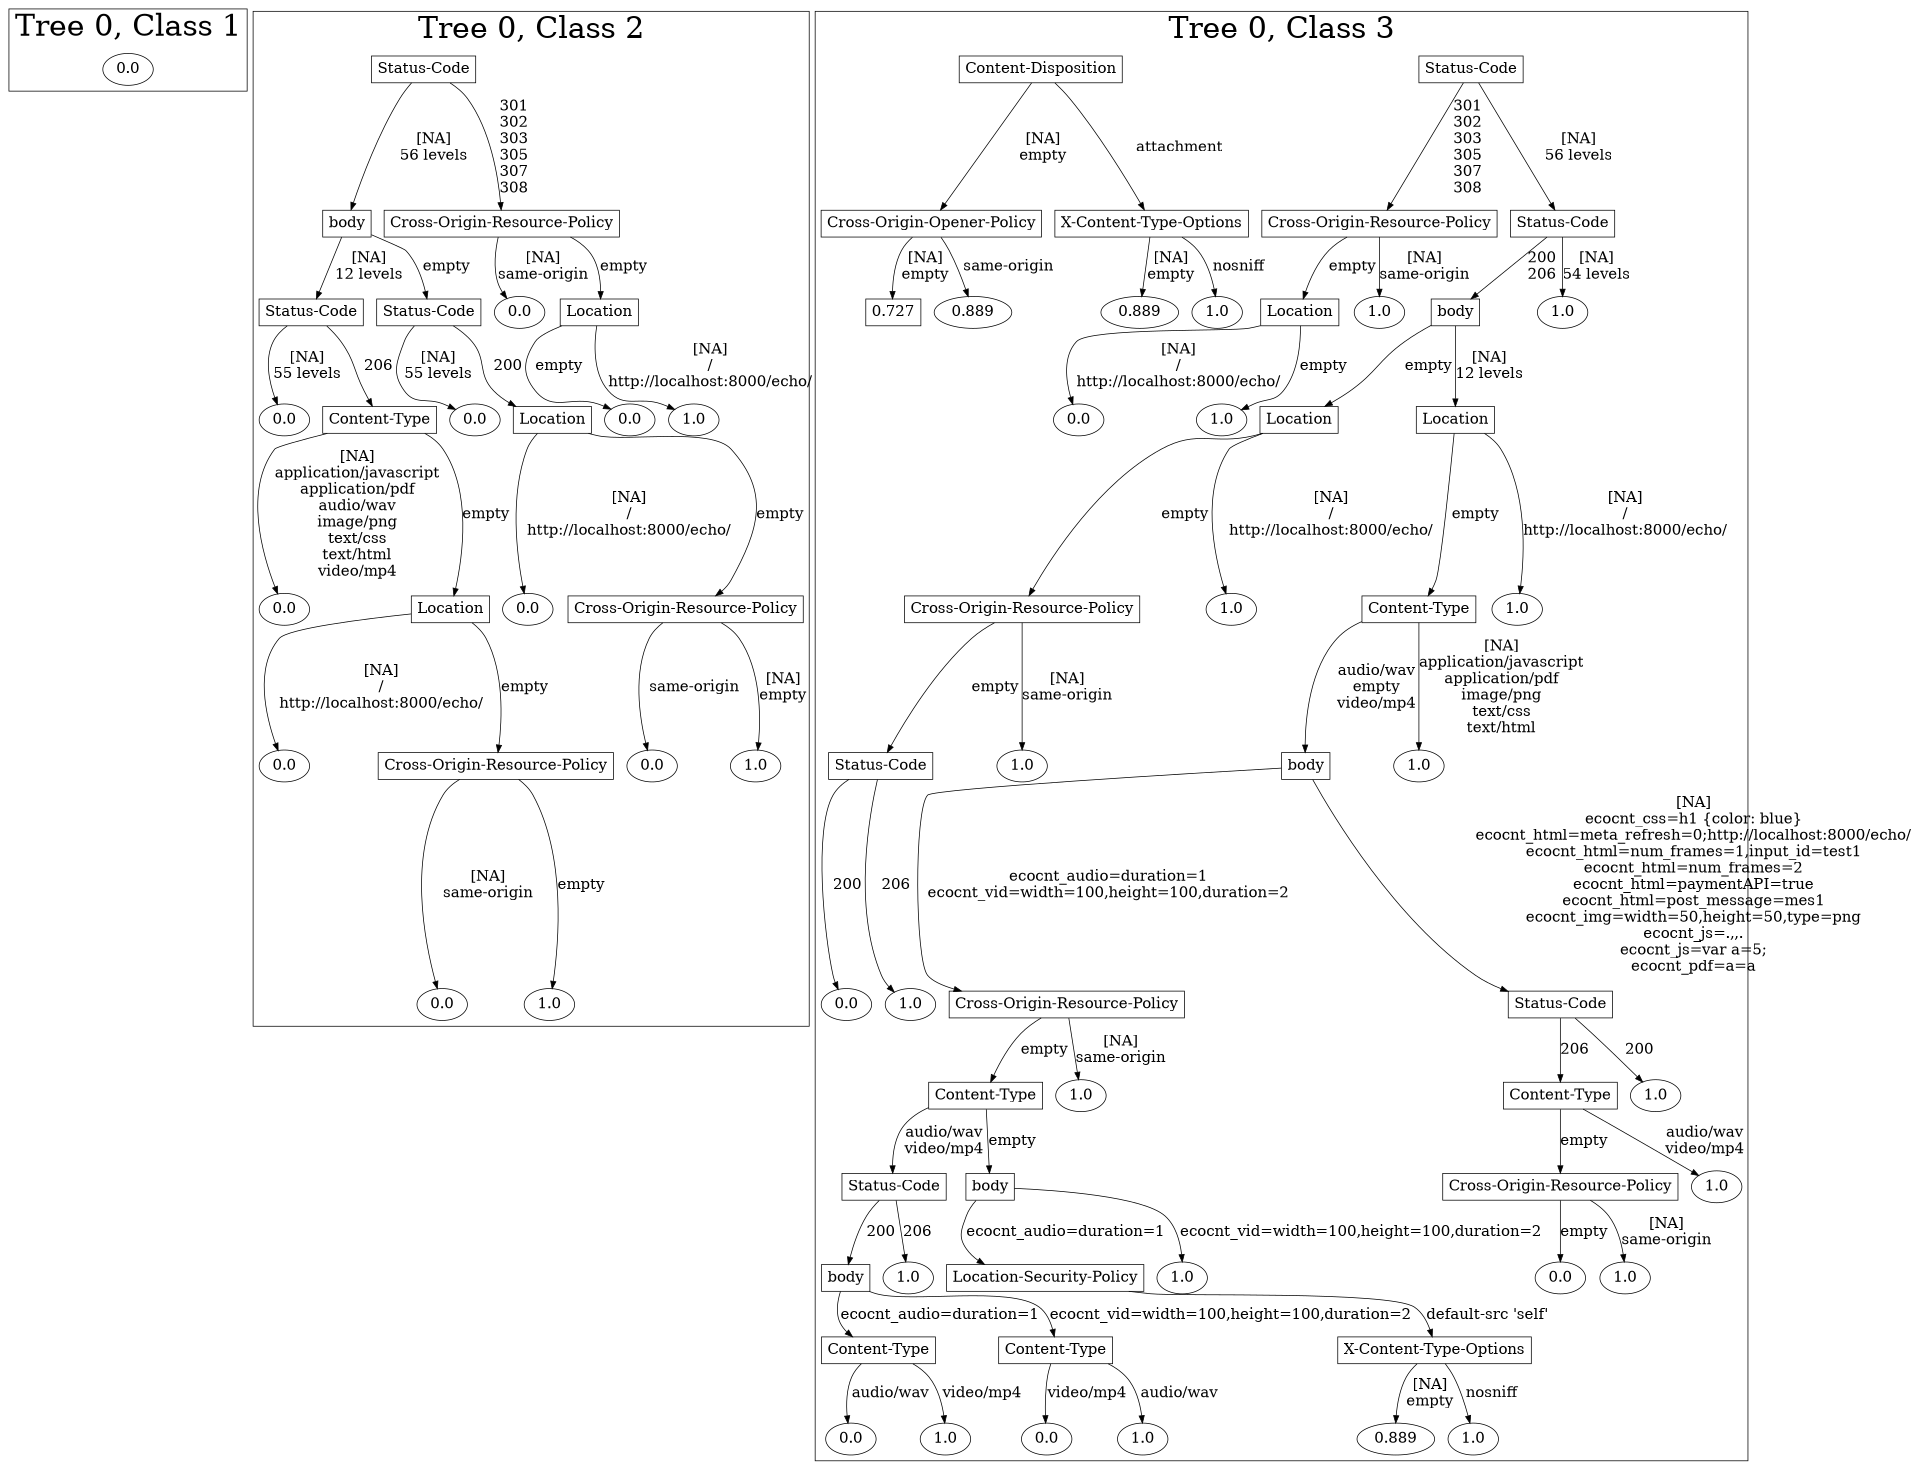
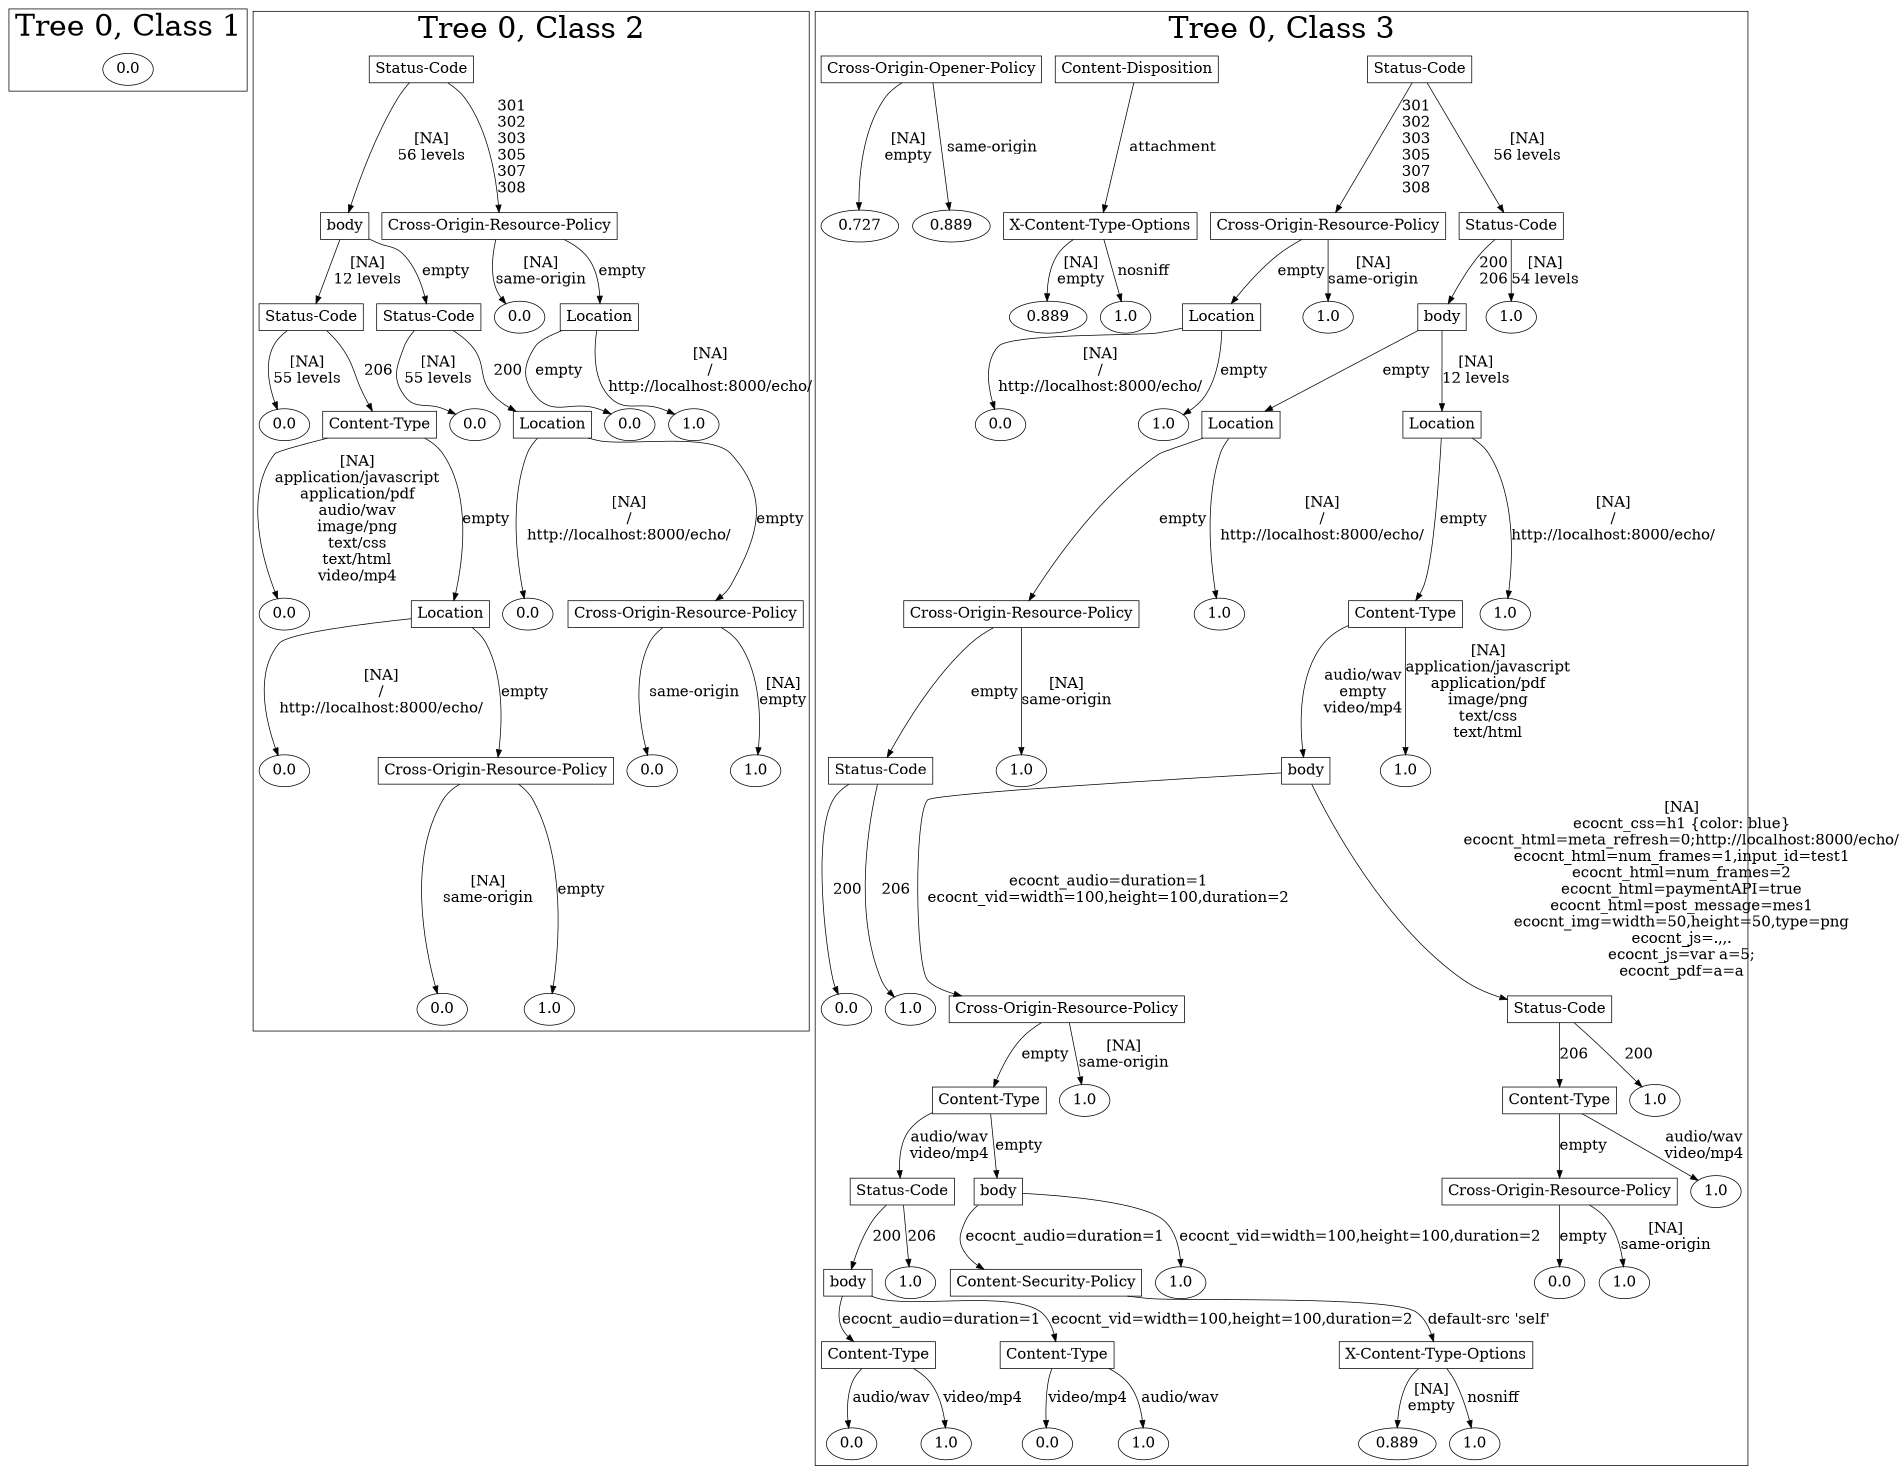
  digraph {
    fontname="DejaVu Serif"
    node [fontname="DejaVu Serif" fontsize=20]
    edge [fontname="DejaVu Serif" fontsize=20]
    n1 [label=0.0]
    n2 [label="Status-Code" shape=box]
    n3 [label=body shape=box]
    n4 [label="Cross-Origin-Resource-Policy" shape=box]
    n5 [label="Status-Code" shape=box]
    n6 [label="Status-Code" shape=box]
    n7 [label=0.0]
    n8 [label=Location shape=box]
    n9 [label=0.0]
    n10 [label="Content-Type" shape=box]
    n11 [label=0.0]
    n12 [label=Location shape=box]
    n13 [label=0.0]
    n14 [label=1.0]
    n15 [label=0.0]
    n16 [label=Location shape=box]
    n17 [label=0.0]
    n18 [label="Cross-Origin-Resource-Policy" shape=box]
    n19 [label=0.0]
    n20 [label="Cross-Origin-Resource-Policy" shape=box]
    n21 [label=0.0]
    n22 [label=1.0]
    n23 [label=0.0]
    n24 [label=1.0]
    n25 [label="Status-Code" shape=box]
    n26 [label="Cross-Origin-Resource-Policy" shape=box]
    n27 [label="Status-Code" shape=box]
    n28 [label=Location shape=box]
    n29 [label=1.0]
    n30 [label=body shape=box]
    n31 [label=1.0]
    n32 [label=0.0]
    n33 [label=1.0]
    n34 [label=Location shape=box]
    n35 [label=Location shape=box]
    n36 [label="Cross-Origin-Resource-Policy" shape=box]
    n37 [label=1.0]
    n38 [label="Content-Type" shape=box]
    n39 [label=1.0]
    n40 [label="Status-Code" shape=box]
    n41 [label=1.0]
    n42 [label=body shape=box]
    n43 [label=1.0]
    n44 [label=0.0]
    n45 [label=1.0]
    n46 [label="Cross-Origin-Resource-Policy" shape=box]
    n47 [label="Status-Code" shape=box]
    n48 [label="Content-Type" shape=box]
    n49 [label=1.0]
    n50 [label="Content-Type" shape=box]
    n51 [label=1.0]
    n52 [label="Status-Code" shape=box]
    n53 [label=body shape=box]
    n54 [label="Cross-Origin-Resource-Policy" shape=box]
    n55 [label=1.0]
    n56 [label=body shape=box]
    n57 [label=1.0]
-   n58 [label="Location-Security-Policy" shape=box]
+   n58 [label="Content-Security-Policy" shape=box]
    n59 [label=1.0]
    n60 [label=0.0]
    n61 [label=1.0]
    n62 [label="Content-Type" shape=box]
    n63 [label="Content-Type" shape=box]
    n64 [label="Content-Disposition" shape=box]
    n65 [label="X-Content-Type-Options" shape=box]
    n66 [label=0.0]
    n67 [label=1.0]
    n68 [label=0.0]
    n69 [label=1.0]
    n70 [label="Cross-Origin-Opener-Policy" shape=box]
    n71 [label="X-Content-Type-Options" shape=box]
    n72 [label=0.889]
    n73 [label=1.0]
-   n74 [label=0.727 shape=box]
+   n74 [label=0.727]
    n75 [label=0.889]
    n76 [label=0.889]
    n77 [label=1.0]
    subgraph cluster_1 {
      fontsize=40
      label="Tree 0, Class 1"
      subgraph sub_2 {
        fontsize=40
        label="Tree 0, Class 1"
        n1
      }
    }
    subgraph cluster_3 {
      fontsize=40
      label="Tree 0, Class 2"
      subgraph sub_4 {
        fontsize=40
        label="Tree 0, Class 2"
        n2
      }
      subgraph sub_5 {
        fontsize=40
        label="Tree 0, Class 2"
        n3
        n4
      }
      subgraph sub_6 {
        fontsize=40
        label="Tree 0, Class 2"
        n5
        n6
        n7
        n8
      }
      subgraph sub_7 {
        fontsize=40
        label="Tree 0, Class 2"
        n9
        n10
        n11
        n12
        n13
        n14
      }
      subgraph sub_8 {
        fontsize=40
        label="Tree 0, Class 2"
        n15
        n16
        n17
        n18
      }
      subgraph sub_9 {
        fontsize=40
        label="Tree 0, Class 2"
        n19
        n20
        n21
        n22
      }
      subgraph sub_10 {
        fontsize=40
        label="Tree 0, Class 2"
        n23
        n24
      }
    }
    subgraph cluster_11 {
      fontsize=40
      label="Tree 0, Class 3"
      subgraph sub_12 {
        fontsize=40
        label="Tree 0, Class 3"
        n25
      }
      subgraph sub_13 {
        fontsize=40
        label="Tree 0, Class 3"
        n26
        n27
      }
      subgraph sub_14 {
        fontsize=40
        label="Tree 0, Class 3"
        n28
        n29
        n30
        n31
      }
      subgraph sub_15 {
        fontsize=40
        label="Tree 0, Class 3"
        n32
        n33
        n34
        n35
      }
      subgraph sub_16 {
        fontsize=40
        label="Tree 0, Class 3"
        n36
        n37
        n38
        n39
      }
      subgraph sub_17 {
        fontsize=40
        label="Tree 0, Class 3"
        n40
        n41
        n42
        n43
      }
      subgraph sub_18 {
        fontsize=40
        label="Tree 0, Class 3"
        n44
        n45
        n46
        n47
      }
      subgraph sub_19 {
        fontsize=40
        label="Tree 0, Class 3"
        n48
        n49
        n50
        n51
      }
      subgraph sub_20 {
        fontsize=40
        label="Tree 0, Class 3"
        n52
        n53
        n54
        n55
      }
      subgraph sub_21 {
        fontsize=40
        label="Tree 0, Class 3"
        n56
        n57
        n58
        n59
        n60
        n61
      }
      subgraph sub_22 {
        fontsize=40
        label="Tree 0, Class 3"
        n62
        n63
        n64
        n65
      }
      subgraph sub_23 {
        fontsize=40
        label="Tree 0, Class 3"
        n66
        n67
        n68
        n69
        n70
        n71
        n72
        n73
      }
      subgraph sub_24 {
        fontsize=40
        label="Tree 0, Class 3"
        n74
        n75
        n76
        n77
      }
    }
    n2 -> n3 [label="[NA]\n56 levels\n"]
    n2 -> n4 [label="301\n302\n303\n305\n307\n308\n"]
    n3 -> n5 [label="[NA]\n12 levels\n"]
    n3 -> n6 [label="empty\n"]
    n4 -> n7 [label="[NA]\nsame-origin\n"]
    n4 -> n8 [label="empty\n"]
    n5 -> n9 [label="[NA]\n55 levels\n"]
    n5 -> n10 [label="206\n"]
    n6 -> n11 [label="[NA]\n55 levels\n"]
    n6 -> n12 [label="200\n"]
    n8 -> n13 [label="empty\n"]
    n8 -> n14 [label="[NA]\n/\nhttp://localhost:8000/echo/\n"]
    n10 -> n15 [label="[NA]\napplication/javascript\napplication/pdf\naudio/wav\nimage/png\ntext/css\ntext/html\nvideo/mp4\n"]
    n10 -> n16 [label="empty\n"]
    n12 -> n17 [label="[NA]\n/\nhttp://localhost:8000/echo/\n"]
    n12 -> n18 [label="empty\n"]
    n16 -> n19 [label="[NA]\n/\nhttp://localhost:8000/echo/\n"]
    n16 -> n20 [label="empty\n"]
    n18 -> n21 [label="same-origin\n"]
    n18 -> n22 [label="[NA]\nempty\n"]
    n20 -> n23 [label="[NA]\nsame-origin\n"]
    n20 -> n24 [label="empty\n"]
    n25 -> n26 [label="301\n302\n303\n305\n307\n308\n"]
    n25 -> n27 [label="[NA]\n56 levels\n"]
    n26 -> n28 [label="empty\n"]
    n26 -> n29 [label="[NA]\nsame-origin\n"]
    n27 -> n30 [label="200\n206\n"]
    n27 -> n31 [label="[NA]\n54 levels\n"]
    n28 -> n32 [label="[NA]\n/\nhttp://localhost:8000/echo/\n"]
    n28 -> n33 [label="empty\n"]
    n30 -> n34 [label="empty\n"]
    n30 -> n35 [label="[NA]\n12 levels\n"]
    n34 -> n36 [label="empty\n"]
    n34 -> n37 [label="[NA]\n/\nhttp://localhost:8000/echo/\n"]
    n35 -> n38 [label="empty\n"]
    n35 -> n39 [label="[NA]\n/\nhttp://localhost:8000/echo/\n"]
    n36 -> n40 [label="empty\n"]
    n36 -> n41 [label="[NA]\nsame-origin\n"]
    n38 -> n42 [label="audio/wav\nempty\nvideo/mp4\n"]
    n38 -> n43 [label="[NA]\napplication/javascript\napplication/pdf\nimage/png\ntext/css\ntext/html\n"]
    n40 -> n44 [label="200\n"]
    n40 -> n45 [label="206\n"]
    n42 -> n46 [label="ecocnt_audio=duration=1\necocnt_vid=width=100,height=100,duration=2\n"]
    n42 -> n47 [label="[NA]\necocnt_css=h1 {color: blue}\necocnt_html=meta_refresh=0;http://localhost:8000/echo/\necocnt_html=num_frames=1,input_id=test1\necocnt_html=num_frames=2\necocnt_html=paymentAPI=true\necocnt_html=post_message=mes1\necocnt_img=width=50,height=50,type=png\necocnt_js=.,,.\necocnt_js=var a=5;\necocnt_pdf=a=a\n"]
    n46 -> n48 [label="empty\n"]
    n46 -> n49 [label="[NA]\nsame-origin\n"]
    n47 -> n50 [label="206\n"]
    n47 -> n51 [label="200\n"]
    n48 -> n52 [label="audio/wav\nvideo/mp4\n"]
    n48 -> n53 [label="empty\n"]
    n50 -> n54 [label="empty\n"]
    n50 -> n55 [label="audio/wav\nvideo/mp4\n"]
    n52 -> n56 [label="200\n"]
    n52 -> n57 [label="206\n"]
    n53 -> n58 [label="ecocnt_audio=duration=1\n"]
    n53 -> n59 [label="ecocnt_vid=width=100,height=100,duration=2\n"]
    n54 -> n60 [label="empty\n"]
    n54 -> n61 [label="[NA]\nsame-origin\n"]
    n56 -> n62 [label="ecocnt_audio=duration=1\n"]
    n56 -> n63 [label="ecocnt_vid=width=100,height=100,duration=2\n"]
    n58 -> n65 [label="default-src 'self'\n"]
    n62 -> n66 [label="audio/wav\n"]
    n62 -> n67 [label="video/mp4\n"]
    n63 -> n68 [label="video/mp4\n"]
    n63 -> n69 [label="audio/wav\n"]
-   n64 -> n70 [label="[NA]\nempty\n"]
    n64 -> n71 [label="attachment\n"]
    n65 -> n72 [label="[NA]\nempty\n"]
    n65 -> n73 [label="nosniff\n"]
    n70 -> n74 [label="[NA]\nempty\n"]
    n70 -> n75 [label="same-origin\n"]
    n71 -> n76 [label="[NA]\nempty\n"]
    n71 -> n77 [label="nosniff\n"]
  }
